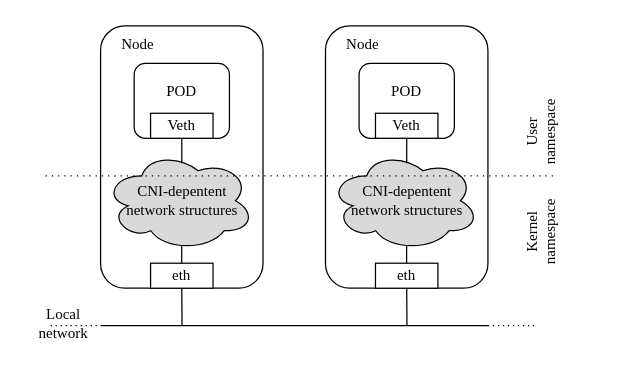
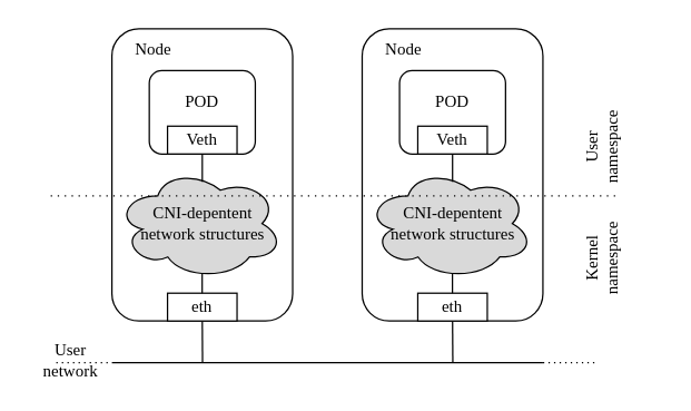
  <mxCell id="0" />
  <mxCell id="1" parent="0" />
  <mxCell id="2" value="&lt;font face=&quot;newcomputermodern&quot;&gt;POD&lt;br&gt;&lt;br&gt;&lt;/font&gt;" style="rounded=1;whiteSpace=wrap;html=1;fillColor=none;shadow=0;" parent="1" vertex="1"><mxGeometry x="106.88" y="50" width="76.25" height="60" as="geometry" /></mxCell>
  <mxCell id="3" style="edgeStyle=orthogonalEdgeStyle;rounded=0;orthogonalLoop=1;jettySize=auto;html=1;exitX=0.5;exitY=1;exitDx=0;exitDy=0;endArrow=none;endFill=0;shadow=0;" parent="1" source="4" edge="1"><mxGeometry relative="1" as="geometry"><mxPoint x="145.19" y="260" as="targetPoint" /></mxGeometry></mxCell>
  <mxCell id="4" value="" style="rounded=1;whiteSpace=wrap;html=1;fillColor=none;shadow=0;" parent="1" vertex="1"><mxGeometry x="80" y="20" width="130" height="210" as="geometry" /></mxCell>
  <mxCell id="5" value="&lt;font face=&quot;newcomputermodern&quot;&gt;Node&lt;/font&gt;" style="text;html=1;align=center;verticalAlign=middle;whiteSpace=wrap;rounded=0;shadow=0;" parent="1" vertex="1"><mxGeometry x="80" y="20" width="60" height="30" as="geometry" /></mxCell>
  <mxCell id="6" value="Veth" style="rounded=0;whiteSpace=wrap;html=1;fontFamily=newcomputermodern;shadow=0;" parent="1" vertex="1"><mxGeometry x="120" y="90" width="50" height="20" as="geometry" /></mxCell>
  <mxCell id="7" value="eth" style="rounded=0;whiteSpace=wrap;html=1;fontFamily=newcomputermodern;shadow=0;" parent="1" vertex="1"><mxGeometry x="120" y="210" width="50" height="20" as="geometry" /></mxCell>
  <mxCell id="8" value="" style="ellipse;shape=cloud;whiteSpace=wrap;html=1;fillColor=#D9D9D9;fontColor=#333333;strokeColor=#000000;shadow=0;" parent="1" vertex="1"><mxGeometry x="83" y="120" width="120" height="80" as="geometry" /></mxCell>
  <mxCell id="9" value="&lt;font face=&quot;newcomputermodern&quot;&gt;CNI-depentent network structures&lt;/font&gt;" style="text;html=1;align=center;verticalAlign=middle;whiteSpace=wrap;rounded=0;shadow=0;" parent="1" vertex="1"><mxGeometry x="97.5" y="145" width="95" height="30" as="geometry" /></mxCell>
  <mxCell id="10" style="edgeStyle=orthogonalEdgeStyle;rounded=0;orthogonalLoop=1;jettySize=auto;html=1;exitX=0.5;exitY=1;exitDx=0;exitDy=0;endArrow=none;endFill=0;shadow=0;" parent="1" edge="1"><mxGeometry relative="1" as="geometry"><mxPoint x="325.19" y="260" as="targetPoint" /><mxPoint x="325" y="230" as="sourcePoint" /></mxGeometry></mxCell>
  <mxCell id="11" value="" style="endArrow=none;html=1;rounded=0;shadow=0;" parent="1" edge="1"><mxGeometry width="50" height="50" relative="1" as="geometry"><mxPoint x="80" y="260" as="sourcePoint" /><mxPoint x="390" y="260" as="targetPoint" /></mxGeometry></mxCell>
  <mxCell id="12" value="" style="endArrow=none;dashed=1;html=1;dashPattern=1 3;strokeWidth=1;rounded=0;shadow=0;" parent="1" edge="1"><mxGeometry width="50" height="50" relative="1" as="geometry"><mxPoint x="390" y="260" as="sourcePoint" /><mxPoint x="430" y="260" as="targetPoint" /></mxGeometry></mxCell>
  <mxCell id="13" value="" style="endArrow=none;dashed=1;html=1;dashPattern=1 3;strokeWidth=1;rounded=0;shadow=0;" parent="1" edge="1"><mxGeometry width="50" height="50" relative="1" as="geometry"><mxPoint x="40" y="260" as="sourcePoint" /><mxPoint x="80" y="260" as="targetPoint" /></mxGeometry></mxCell>
- <mxCell id="14" value="&lt;font face=&quot;newcomputermodern&quot;&gt;Local network&lt;/font&gt;" style="text;html=1;align=center;verticalAlign=middle;whiteSpace=wrap;rounded=0;shadow=0;" parent="1" vertex="1"><mxGeometry x="20" y="243" width="61" height="30" as="geometry" /></mxCell>
+ <mxCell id="14" value="&lt;font face=&quot;newcomputermodern&quot;&gt;User network&lt;/font&gt;" style="text;html=1;align=center;verticalAlign=middle;whiteSpace=wrap;rounded=0;shadow=0;" parent="1" vertex="1"><mxGeometry x="20" y="243" width="61" height="30" as="geometry" /></mxCell>
  <mxCell id="15" style="edgeStyle=orthogonalEdgeStyle;rounded=0;orthogonalLoop=1;jettySize=auto;html=1;entryX=0.514;entryY=0.117;entryDx=0;entryDy=0;entryPerimeter=0;endArrow=none;endFill=0;shadow=0;" parent="1" source="6" target="8" edge="1"><mxGeometry relative="1" as="geometry" /></mxCell>
  <mxCell id="16" style="edgeStyle=orthogonalEdgeStyle;rounded=0;orthogonalLoop=1;jettySize=auto;html=1;entryX=0.516;entryY=0.949;entryDx=0;entryDy=0;entryPerimeter=0;startArrow=none;startFill=0;endArrow=none;endFill=0;shadow=0;" parent="1" source="7" target="8" edge="1"><mxGeometry relative="1" as="geometry"><Array as="points"><mxPoint x="145" y="196" /></Array></mxGeometry></mxCell>
  <mxCell id="17" value="&lt;font face=&quot;newcomputermodern&quot;&gt;POD&lt;br&gt;&lt;br&gt;&lt;/font&gt;" style="rounded=1;whiteSpace=wrap;html=1;fillColor=none;shadow=0;" parent="1" vertex="1"><mxGeometry x="286.88" y="50" width="76.25" height="60" as="geometry" /></mxCell>
  <mxCell id="18" value="" style="rounded=1;whiteSpace=wrap;html=1;fillColor=none;shadow=0;" parent="1" vertex="1"><mxGeometry x="260" y="20" width="130" height="210" as="geometry" /></mxCell>
  <mxCell id="19" value="&lt;font face=&quot;newcomputermodern&quot;&gt;Node&lt;/font&gt;" style="text;html=1;align=center;verticalAlign=middle;whiteSpace=wrap;rounded=0;shadow=0;" parent="1" vertex="1"><mxGeometry x="260" y="20" width="60" height="30" as="geometry" /></mxCell>
  <mxCell id="20" value="Veth" style="rounded=0;whiteSpace=wrap;html=1;fontFamily=newcomputermodern;shadow=0;" parent="1" vertex="1"><mxGeometry x="300" y="90" width="50" height="20" as="geometry" /></mxCell>
  <mxCell id="21" value="eth" style="rounded=0;whiteSpace=wrap;html=1;fontFamily=newcomputermodern;shadow=0;" parent="1" vertex="1"><mxGeometry x="300" y="210" width="50" height="20" as="geometry" /></mxCell>
  <mxCell id="22" value="" style="ellipse;shape=cloud;whiteSpace=wrap;html=1;fillColor=#D9D9D9;fontColor=#333333;strokeColor=#000000;shadow=0;" parent="1" vertex="1"><mxGeometry x="263" y="120" width="120" height="80" as="geometry" /></mxCell>
  <mxCell id="23" value="&lt;font face=&quot;newcomputermodern&quot;&gt;CNI-depentent network structures&lt;/font&gt;" style="text;html=1;align=center;verticalAlign=middle;whiteSpace=wrap;rounded=0;shadow=0;" parent="1" vertex="1"><mxGeometry x="277.5" y="145" width="95" height="30" as="geometry" /></mxCell>
  <mxCell id="24" style="edgeStyle=orthogonalEdgeStyle;rounded=0;orthogonalLoop=1;jettySize=auto;html=1;entryX=0.514;entryY=0.117;entryDx=0;entryDy=0;entryPerimeter=0;endArrow=none;endFill=0;shadow=0;" parent="1" source="20" target="22" edge="1"><mxGeometry relative="1" as="geometry" /></mxCell>
  <mxCell id="25" style="edgeStyle=orthogonalEdgeStyle;rounded=0;orthogonalLoop=1;jettySize=auto;html=1;entryX=0.516;entryY=0.949;entryDx=0;entryDy=0;entryPerimeter=0;startArrow=none;startFill=0;endArrow=none;endFill=0;shadow=0;" parent="1" source="21" target="22" edge="1"><mxGeometry relative="1" as="geometry"><Array as="points"><mxPoint x="325" y="196" /></Array></mxGeometry></mxCell>
  <mxCell id="26" value="&lt;font face=&quot;newcomputermodern&quot;&gt;User namespace&lt;/font&gt;" style="text;html=1;align=center;verticalAlign=middle;whiteSpace=wrap;rounded=0;rotation=-90;shadow=0;" parent="1" vertex="1"><mxGeometry x="395" y="90" width="75" height="30" as="geometry" /></mxCell>
  <mxCell id="27" value="&lt;font face=&quot;newcomputermodern&quot;&gt;Kernel namespace&lt;/font&gt;" style="text;html=1;align=center;verticalAlign=middle;whiteSpace=wrap;rounded=0;rotation=-90;shadow=0;" parent="1" vertex="1"><mxGeometry x="390" y="170" width="85" height="30" as="geometry" /></mxCell>
  <mxCell id="28" value="" style="endArrow=none;dashed=1;html=1;strokeWidth=1;rounded=0;dashPattern=1 4;shadow=0;" parent="1" edge="1"><mxGeometry width="50" height="50" relative="1" as="geometry"><mxPoint x="442" y="140" as="sourcePoint" /><mxPoint x="32" y="140" as="targetPoint" /></mxGeometry></mxCell>
